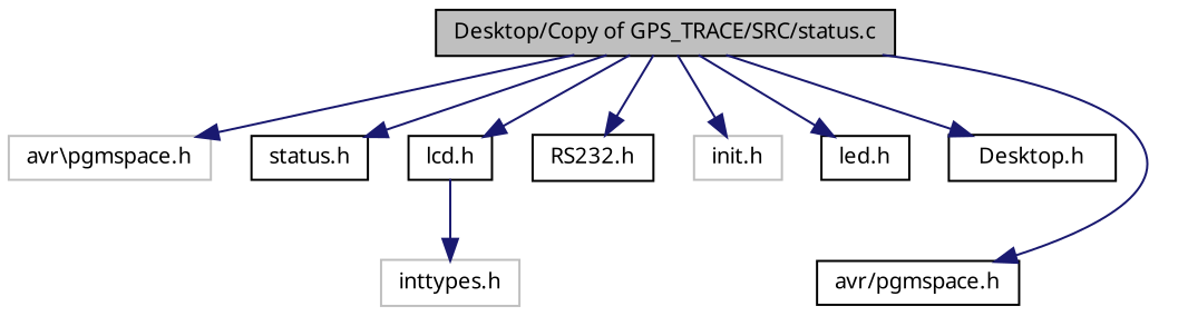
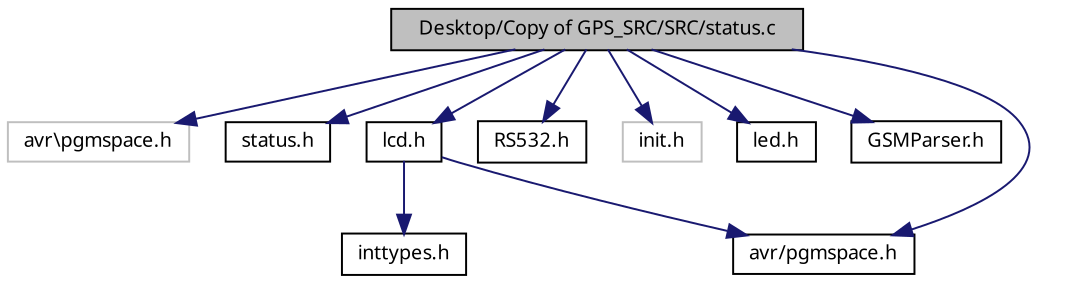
  digraph {
    node [color=black fillcolor=white fontname="FreeSans.ttf" fontsize=10 shape=record style=filled]
    edge [color=midnightblue fontname="FreeSans.ttf" fontsize=10 labelfontname="FreeSans.ttf" labelfontsize=10 style=solid]
-   n1 [fillcolor=grey75 fontcolor=black height=0.2 label="Desktop/Copy of GPS_TRACE/SRC/status.c" width=0.4]
+   n1 [fillcolor=grey75 fontcolor=black height=0.2 label="Desktop/Copy of GPS_SRC/SRC/status.c" width=0.4]
    n2 [color=grey75 height=0.2 label="avr\\pgmspace.h" width=0.4]
    n3 [height=0.2 label="status.h" width=0.4]
    n4 [height=0.2 label="lcd.h" width=0.4]
-   n5 [height=0.2 label="RS232.h" width=0.4]
+   n5 [height=0.2 label="RS532.h" width=0.4]
    n6 [color=grey75 height=0.2 label="init.h" width=0.4]
    n7 [height=0.2 label="led.h" width=0.4]
-   n8 [height=0.2 label="Desktop.h" width=0.4]
+   n8 [height=0.2 label="GSMParser.h" width=0.4]
    n9 [height=0.2 label="avr/pgmspace.h" width=0.4]
-   n10 [color=grey75 height=0.2 label="inttypes.h" width=0.4]
+   n10 [height=0.2 label="inttypes.h" width=0.4]
    n1 -> n2
    n1 -> n3
    n1 -> n4
    n1 -> n5
    n1 -> n6
    n1 -> n7
    n1 -> n8
    n1 -> n9
+   n4 -> n9
    n4 -> n10
  }
